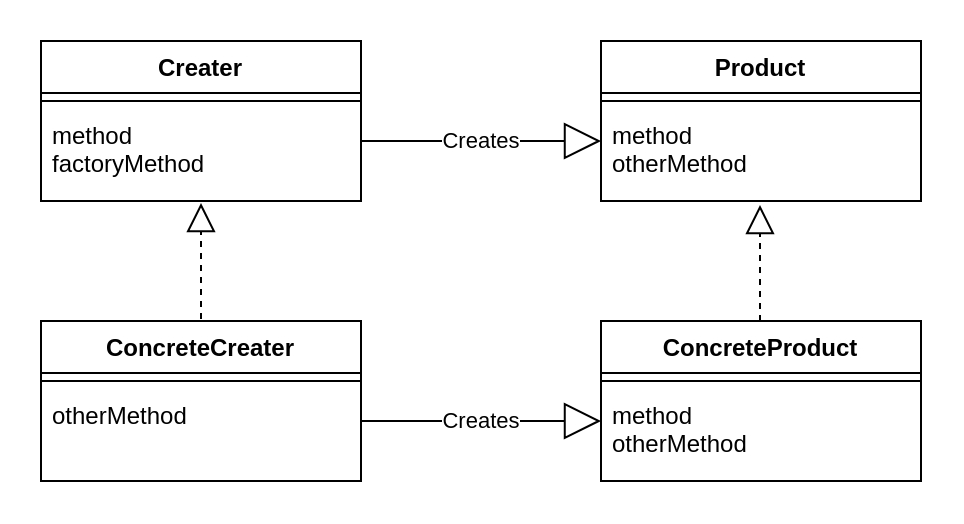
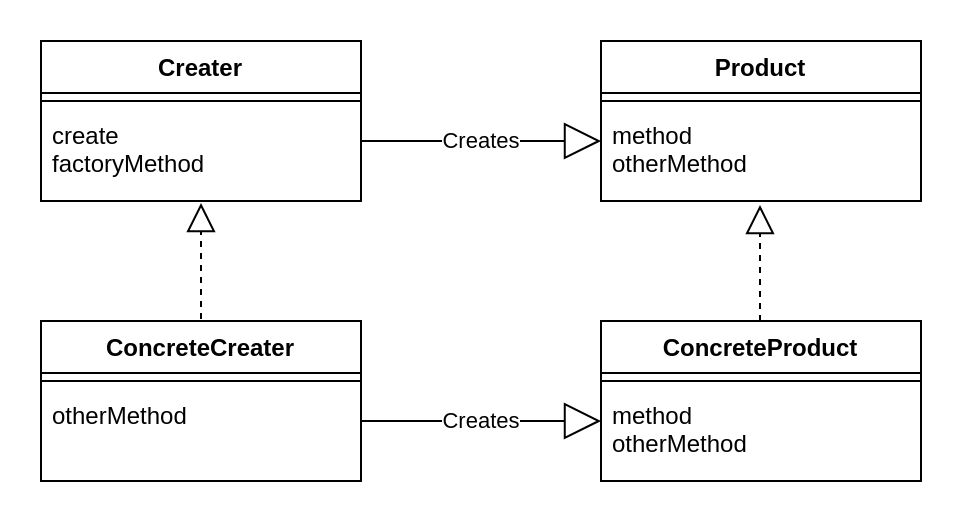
  <mxCell id="0" />
  <mxCell id="1" parent="0" />
  <mxCell id="2" value="Creater" style="swimlane;fontStyle=1;align=center;verticalAlign=top;childLayout=stackLayout;horizontal=1;startSize=26;horizontalStack=0;resizeParent=1;resizeParentMax=0;resizeLast=0;collapsible=1;marginBottom=0;" vertex="1" parent="1"><mxGeometry x="20" y="20" width="160" height="80" as="geometry" /></mxCell>
  <mxCell id="3" value="" style="line;strokeWidth=1;fillColor=none;align=left;verticalAlign=middle;spacingTop=-1;spacingLeft=3;spacingRight=3;rotatable=0;labelPosition=right;points=[];portConstraint=eastwest;strokeColor=inherit;" vertex="1" parent="2"><mxGeometry y="26" width="160" height="8" as="geometry" /></mxCell>
- <mxCell id="4" value="method&#10;factoryMethod" style="text;strokeColor=none;fillColor=none;align=left;verticalAlign=top;spacingLeft=4;spacingRight=4;overflow=hidden;rotatable=0;points=[[0,0.5],[1,0.5]];portConstraint=eastwest;" vertex="1" parent="2"><mxGeometry y="34" width="160" height="46" as="geometry" /></mxCell>
+ <mxCell id="4" value="create&#10;factoryMethod" style="text;strokeColor=none;fillColor=none;align=left;verticalAlign=top;spacingLeft=4;spacingRight=4;overflow=hidden;rotatable=0;points=[[0,0.5],[1,0.5]];portConstraint=eastwest;" vertex="1" parent="2"><mxGeometry y="34" width="160" height="46" as="geometry" /></mxCell>
  <mxCell id="5" value="Product" style="swimlane;fontStyle=1;align=center;verticalAlign=top;childLayout=stackLayout;horizontal=1;startSize=26;horizontalStack=0;resizeParent=1;resizeParentMax=0;resizeLast=0;collapsible=1;marginBottom=0;" vertex="1" parent="1"><mxGeometry x="300" y="20" width="160" height="80" as="geometry" /></mxCell>
  <mxCell id="6" value="" style="line;strokeWidth=1;fillColor=none;align=left;verticalAlign=middle;spacingTop=-1;spacingLeft=3;spacingRight=3;rotatable=0;labelPosition=right;points=[];portConstraint=eastwest;strokeColor=inherit;" vertex="1" parent="5"><mxGeometry y="26" width="160" height="8" as="geometry" /></mxCell>
  <mxCell id="7" value="method&#10;otherMethod" style="text;strokeColor=none;fillColor=none;align=left;verticalAlign=top;spacingLeft=4;spacingRight=4;overflow=hidden;rotatable=0;points=[[0,0.5],[1,0.5]];portConstraint=eastwest;" vertex="1" parent="5"><mxGeometry y="34" width="160" height="46" as="geometry" /></mxCell>
  <mxCell id="8" value="ConcreteCreater" style="swimlane;fontStyle=1;align=center;verticalAlign=top;childLayout=stackLayout;horizontal=1;startSize=26;horizontalStack=0;resizeParent=1;resizeParentMax=0;resizeLast=0;collapsible=1;marginBottom=0;" vertex="1" parent="1"><mxGeometry x="20" y="160" width="160" height="80" as="geometry" /></mxCell>
  <mxCell id="9" value="" style="line;strokeWidth=1;fillColor=none;align=left;verticalAlign=middle;spacingTop=-1;spacingLeft=3;spacingRight=3;rotatable=0;labelPosition=right;points=[];portConstraint=eastwest;strokeColor=inherit;" vertex="1" parent="8"><mxGeometry y="26" width="160" height="8" as="geometry" /></mxCell>
  <mxCell id="10" value="otherMethod" style="text;strokeColor=none;fillColor=none;align=left;verticalAlign=top;spacingLeft=4;spacingRight=4;overflow=hidden;rotatable=0;points=[[0,0.5],[1,0.5]];portConstraint=eastwest;" vertex="1" parent="8"><mxGeometry y="34" width="160" height="46" as="geometry" /></mxCell>
  <mxCell id="11" value="ConcreteProduct" style="swimlane;fontStyle=1;align=center;verticalAlign=top;childLayout=stackLayout;horizontal=1;startSize=26;horizontalStack=0;resizeParent=1;resizeParentMax=0;resizeLast=0;collapsible=1;marginBottom=0;" vertex="1" parent="1"><mxGeometry x="300" y="160" width="160" height="80" as="geometry" /></mxCell>
  <mxCell id="12" value="" style="line;strokeWidth=1;fillColor=none;align=left;verticalAlign=middle;spacingTop=-1;spacingLeft=3;spacingRight=3;rotatable=0;labelPosition=right;points=[];portConstraint=eastwest;strokeColor=inherit;" vertex="1" parent="11"><mxGeometry y="26" width="160" height="8" as="geometry" /></mxCell>
  <mxCell id="13" value="method&#10;otherMethod" style="text;strokeColor=none;fillColor=none;align=left;verticalAlign=top;spacingLeft=4;spacingRight=4;overflow=hidden;rotatable=0;points=[[0,0.5],[1,0.5]];portConstraint=eastwest;" vertex="1" parent="11"><mxGeometry y="34" width="160" height="46" as="geometry" /></mxCell>
  <mxCell id="14" value="Creates" style="endArrow=block;endSize=16;endFill=0;html=1;" edge="1" parent="1"><mxGeometry width="160" relative="1" as="geometry"><mxPoint x="180" y="70" as="sourcePoint" /><mxPoint x="300" y="70" as="targetPoint" /></mxGeometry></mxCell>
  <mxCell id="15" value="Creates" style="endArrow=block;endSize=16;endFill=0;html=1;" edge="1" parent="1"><mxGeometry width="160" relative="1" as="geometry"><mxPoint x="180" y="210" as="sourcePoint" /><mxPoint x="300" y="210" as="targetPoint" /></mxGeometry></mxCell>
  <mxCell id="16" value="" style="endArrow=block;dashed=1;endFill=0;endSize=12;html=1;entryX=0.5;entryY=1.022;entryDx=0;entryDy=0;entryPerimeter=0;" edge="1" parent="1" target="4"><mxGeometry width="160" relative="1" as="geometry"><mxPoint x="100" y="159" as="sourcePoint" /><mxPoint x="260" y="159" as="targetPoint" /></mxGeometry></mxCell>
  <mxCell id="17" value="" style="endArrow=block;dashed=1;endFill=0;endSize=12;html=1;entryX=0.5;entryY=1.022;entryDx=0;entryDy=0;entryPerimeter=0;" edge="1" parent="1"><mxGeometry width="160" relative="1" as="geometry"><mxPoint x="379.5" y="160" as="sourcePoint" /><mxPoint x="379.5" y="102.012" as="targetPoint" /></mxGeometry></mxCell>
